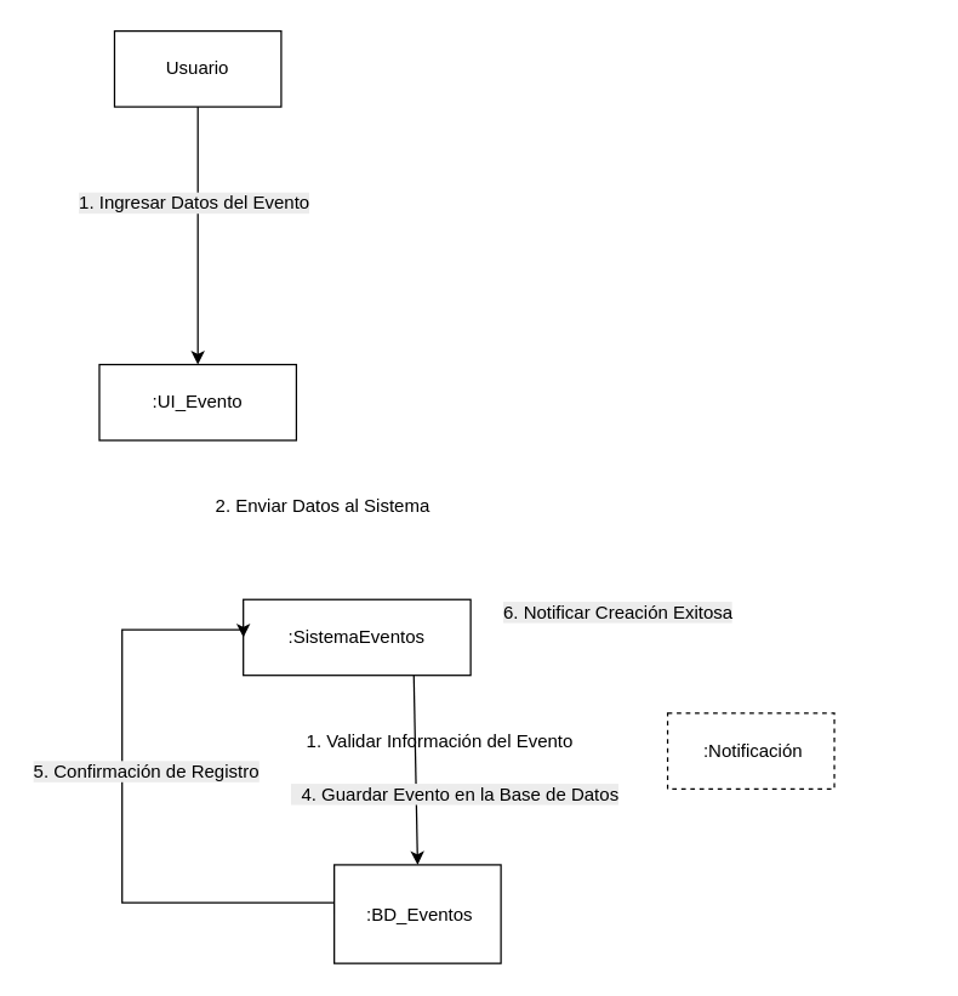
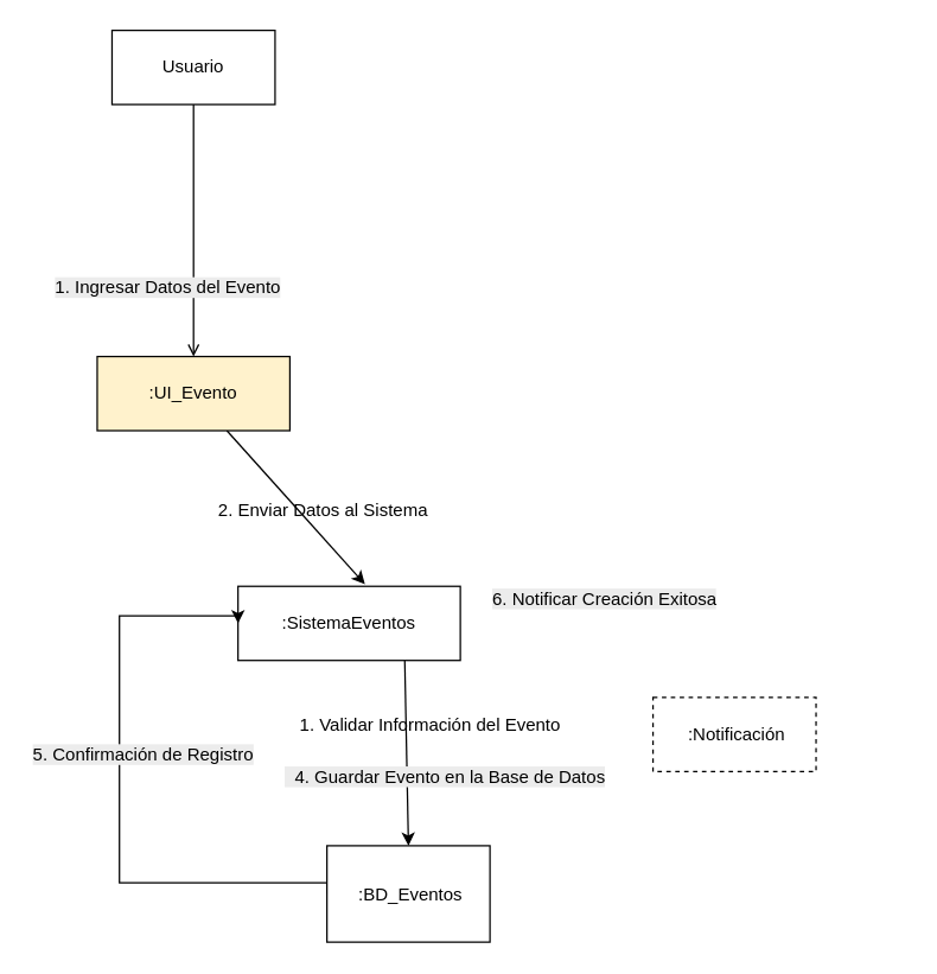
  <mxCell id="0" />
  <mxCell id="1" parent="0" />
- <mxCell id="2" style="rounded=0;orthogonalLoop=1;jettySize=auto;html=1;entryX=0.5;entryY=0;entryDx=0;entryDy=0;" edge="1" parent="1" source="3" target="5"><mxGeometry relative="1" as="geometry" /></mxCell>
+ <mxCell id="2" style="rounded=0;orthogonalLoop=1;jettySize=auto;html=1;entryX=0.5;entryY=0;entryDx=0;entryDy=0;endArrow=open;" edge="1" parent="1" source="3" target="5"><mxGeometry relative="1" as="geometry" /></mxCell>
  <mxCell id="3" value="&lt;font style=&quot;padding: 0px; margin: 0px; text-align: left; vertical-align: inherit;&quot;&gt;&lt;font style=&quot;vertical-align: inherit;&quot;&gt;&lt;font style=&quot;vertical-align: inherit;&quot;&gt;Usuario&lt;/font&gt;&lt;/font&gt;&lt;/font&gt;" style="html=1;whiteSpace=wrap;" vertex="1" parent="1"><mxGeometry x="75" y="20" width="110" height="50" as="geometry" /></mxCell>
- <mxCell id="5" value="&lt;span style=&quot;text-align: left;&quot;&gt;:UI_Evento&lt;/span&gt;" style="html=1;whiteSpace=wrap;" vertex="1" parent="1"><mxGeometry x="65" y="240" width="130" height="50" as="geometry" /></mxCell>
+ <mxCell id="4" style="rounded=0;orthogonalLoop=1;jettySize=auto;html=1;entryX=0.571;entryY=-0.028;entryDx=0;entryDy=0;entryPerimeter=0;" edge="1" parent="1" source="5" target="7"><mxGeometry relative="1" as="geometry"><mxPoint x="235" y="390" as="targetPoint" /></mxGeometry></mxCell>
+ <mxCell id="5" value="&lt;span style=&quot;text-align: left;&quot;&gt;:UI_Evento&lt;/span&gt;" style="html=1;whiteSpace=wrap;fillColor=#fff2cc;" vertex="1" parent="1"><mxGeometry x="65" y="240" width="130" height="50" as="geometry" /></mxCell>
  <mxCell id="6" style="rounded=0;orthogonalLoop=1;jettySize=auto;html=1;exitX=0.75;exitY=1;exitDx=0;exitDy=0;entryX=0.5;entryY=0;entryDx=0;entryDy=0;" edge="1" parent="1" source="7" target="9"><mxGeometry relative="1" as="geometry"><mxPoint x="268" y="530" as="targetPoint" /></mxGeometry></mxCell>
  <mxCell id="7" value="&lt;span style=&quot;text-align: left;&quot;&gt;:SistemaEventos&lt;/span&gt;" style="html=1;whiteSpace=wrap;" vertex="1" parent="1"><mxGeometry x="160" y="395" width="150" height="50" as="geometry" /></mxCell>
  <mxCell id="8" style="edgeStyle=orthogonalEdgeStyle;rounded=0;orthogonalLoop=1;jettySize=auto;html=1;exitX=0;exitY=0.5;exitDx=0;exitDy=0;entryX=0;entryY=0.5;entryDx=0;entryDy=0;" edge="1" parent="1" source="9" target="7"><mxGeometry relative="1" as="geometry"><Array as="points"><mxPoint x="80" y="595" /><mxPoint x="80" y="415" /></Array></mxGeometry></mxCell>
  <mxCell id="9" value="&lt;span style=&quot;text-align: left;&quot;&gt;&amp;nbsp;:BD_Eventos&lt;/span&gt;" style="html=1;whiteSpace=wrap;" vertex="1" parent="1"><mxGeometry x="220" y="570" width="110" height="65" as="geometry" /></mxCell>
  <mxCell id="10" style="edgeStyle=orthogonalEdgeStyle;rounded=0;orthogonalLoop=1;jettySize=auto;html=1;exitX=0.5;exitY=1;exitDx=0;exitDy=0;" edge="1" parent="1"><mxGeometry relative="1" as="geometry"><mxPoint x="610" y="440" as="sourcePoint" /><mxPoint x="610" y="440" as="targetPoint" /></mxGeometry></mxCell>
  <mxCell id="11" value="&lt;span style=&quot;text-align: left;&quot;&gt;&amp;nbsp;:Notificación&lt;/span&gt;" style="html=1;whiteSpace=wrap;dashed=1;" vertex="1" parent="1"><mxGeometry x="440" y="470" width="110" height="50" as="geometry" /></mxCell>
- <mxCell id="12" value="2. Enviar Datos al Sistema" style="text;whiteSpace=wrap;html=1;" vertex="1" parent="1"><mxGeometry x="140" y="320" width="150" height="40" as="geometry" /></mxCell>
+ <mxCell id="12" value="2. Enviar Datos al Sistema" style="text;whiteSpace=wrap;html=1;" vertex="1" parent="1"><mxGeometry x="145" y="330" width="150" height="40" as="geometry" /></mxCell>
  <mxCell id="13" value="1. Validar Información del Evento" style="text;whiteSpace=wrap;html=1;" vertex="1" parent="1"><mxGeometry x="200" y="475" width="210" height="40" as="geometry" /></mxCell>
- <mxCell id="14" value="&lt;span style=&quot;color: rgb(0, 0, 0); font-family: Helvetica; font-size: 12px; font-style: normal; font-variant-ligatures: normal; font-variant-caps: normal; font-weight: 400; letter-spacing: normal; orphans: 2; text-align: left; text-indent: 0px; text-transform: none; widows: 2; word-spacing: 0px; -webkit-text-stroke-width: 0px; white-space: normal; background-color: rgb(236, 236, 236); text-decoration-thickness: initial; text-decoration-style: initial; text-decoration-color: initial; display: inline !important; float: none;&quot;&gt;1. Ingresar Datos del Evento&lt;/span&gt;" style="text;whiteSpace=wrap;html=1;" vertex="1" parent="1"><mxGeometry x="50" y="120" width="190" height="40" as="geometry" /></mxCell>
+ <mxCell id="14" value="&lt;span style=&quot;color: rgb(0, 0, 0); font-family: Helvetica; font-size: 12px; font-style: normal; font-variant-ligatures: normal; font-variant-caps: normal; font-weight: 400; letter-spacing: normal; orphans: 2; text-align: left; text-indent: 0px; text-transform: none; widows: 2; word-spacing: 0px; -webkit-text-stroke-width: 0px; white-space: normal; background-color: rgb(236, 236, 236); text-decoration-thickness: initial; text-decoration-style: initial; text-decoration-color: initial; display: inline !important; float: none;&quot;&gt;1. Ingresar Datos del Evento&lt;/span&gt;" style="text;whiteSpace=wrap;html=1;" vertex="1" parent="1"><mxGeometry x="35" y="180" width="190" height="40" as="geometry" /></mxCell>
  <mxCell id="15" value="&lt;span style=&quot;color: rgb(0, 0, 0); font-family: Helvetica; font-size: 12px; font-style: normal; font-variant-ligatures: normal; font-variant-caps: normal; font-weight: 400; letter-spacing: normal; orphans: 2; text-align: left; text-indent: 0px; text-transform: none; widows: 2; word-spacing: 0px; -webkit-text-stroke-width: 0px; white-space: normal; background-color: rgb(236, 236, 236); text-decoration-thickness: initial; text-decoration-style: initial; text-decoration-color: initial; display: inline !important; float: none;&quot;&gt;&amp;nbsp; 4. Guardar Evento en la Base de Datos&lt;/span&gt;" style="text;whiteSpace=wrap;html=1;" vertex="1" parent="1"><mxGeometry x="190" y="510" width="250" height="40" as="geometry" /></mxCell>
  <mxCell id="16" value="&lt;span style=&quot;color: rgb(0, 0, 0); font-family: Helvetica; font-size: 12px; font-style: normal; font-variant-ligatures: normal; font-variant-caps: normal; font-weight: 400; letter-spacing: normal; orphans: 2; text-align: left; text-indent: 0px; text-transform: none; widows: 2; word-spacing: 0px; -webkit-text-stroke-width: 0px; white-space: normal; background-color: rgb(236, 236, 236); text-decoration-thickness: initial; text-decoration-style: initial; text-decoration-color: initial; display: inline !important; float: none;&quot;&gt;5. Confirmación de Registro&lt;/span&gt;&lt;br style=&quot;forced-color-adjust: none; padding: 0px; margin: 0px; color: rgb(0, 0, 0); font-family: Helvetica; font-size: 12px; font-style: normal; font-variant-ligatures: normal; font-variant-caps: normal; font-weight: 400; letter-spacing: normal; orphans: 2; text-align: left; text-indent: 0px; text-transform: none; widows: 2; word-spacing: 0px; -webkit-text-stroke-width: 0px; white-space: normal; background-color: rgb(236, 236, 236); text-decoration-thickness: initial; text-decoration-style: initial; text-decoration-color: initial;&quot;&gt;" style="text;whiteSpace=wrap;html=1;" vertex="1" parent="1"><mxGeometry x="20" y="495" width="180" height="40" as="geometry" /></mxCell>
  <mxCell id="17" value="&lt;span style=&quot;color: rgb(0, 0, 0); font-family: Helvetica; font-size: 12px; font-style: normal; font-variant-ligatures: normal; font-variant-caps: normal; font-weight: 400; letter-spacing: normal; orphans: 2; text-align: left; text-indent: 0px; text-transform: none; widows: 2; word-spacing: 0px; -webkit-text-stroke-width: 0px; white-space: normal; background-color: rgb(236, 236, 236); text-decoration-thickness: initial; text-decoration-style: initial; text-decoration-color: initial; display: inline !important; float: none;&quot;&gt;6. Notificar Creación Exitosa&lt;/span&gt;" style="text;whiteSpace=wrap;html=1;" vertex="1" parent="1"><mxGeometry x="330" y="390" width="180" height="40" as="geometry" /></mxCell>
